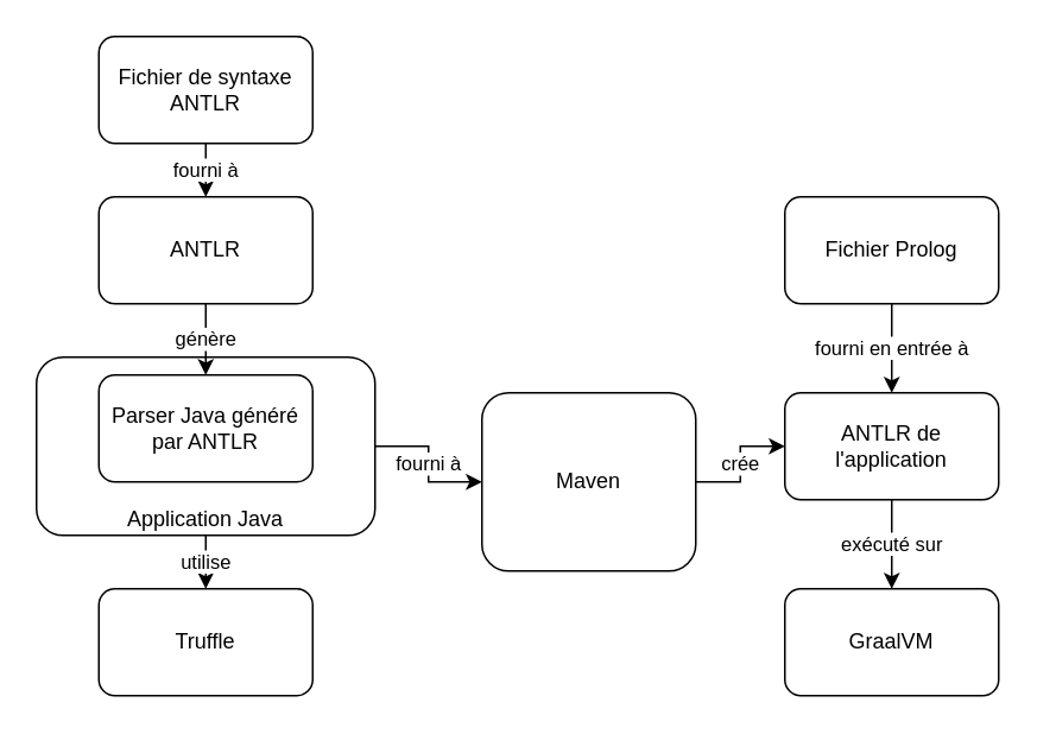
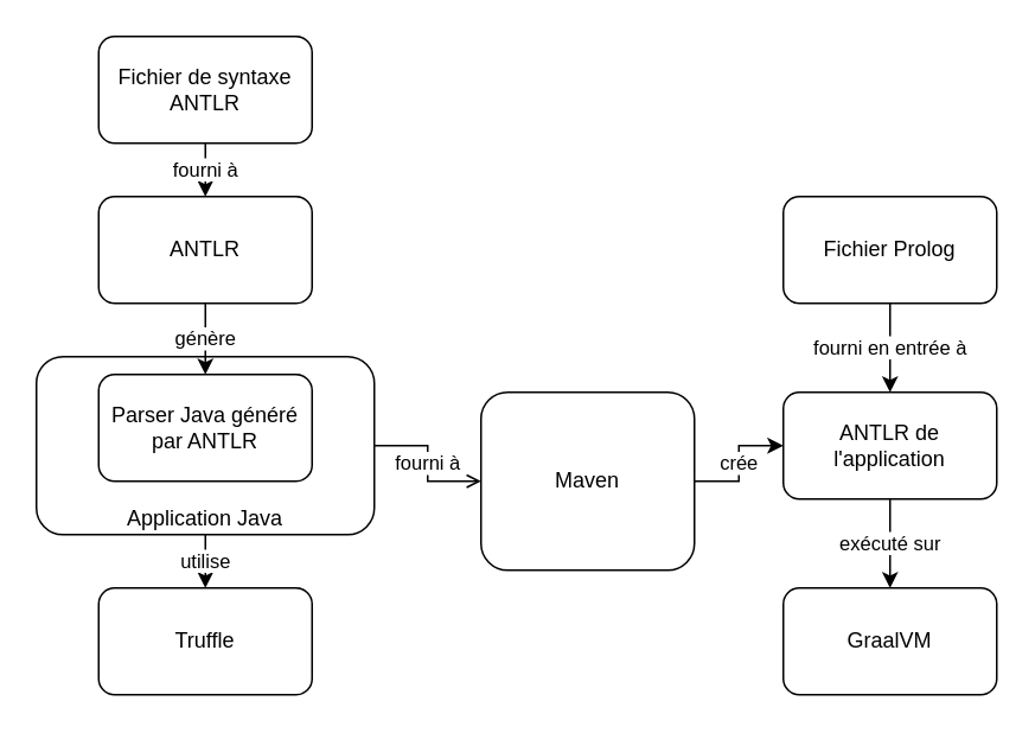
  <mxCell id="0" />
  <mxCell id="1" parent="0" />
  <mxCell id="2" value="GraalVM" style="rounded=1;whiteSpace=wrap;html=1;" vertex="1" parent="1"><mxGeometry x="440" y="330" width="120" height="60" as="geometry" /></mxCell>
  <mxCell id="3" value="Truffle" style="rounded=1;whiteSpace=wrap;html=1;" vertex="1" parent="1"><mxGeometry x="55" y="330" width="120" height="60" as="geometry" /></mxCell>
  <mxCell id="4" value="utilise" style="edgeStyle=orthogonalEdgeStyle;rounded=0;orthogonalLoop=1;jettySize=auto;html=1;entryX=0.5;entryY=0;entryDx=0;entryDy=0;" edge="1" parent="1" source="6" target="3"><mxGeometry relative="1" as="geometry" /></mxCell>
- <mxCell id="5" value="fourni à" style="edgeStyle=orthogonalEdgeStyle;rounded=0;orthogonalLoop=1;jettySize=auto;html=1;" edge="1" parent="1" source="6" target="13"><mxGeometry relative="1" as="geometry" /></mxCell>
+ <mxCell id="5" value="fourni à" style="edgeStyle=orthogonalEdgeStyle;rounded=0;orthogonalLoop=1;jettySize=auto;html=1;endArrow=open;" edge="1" parent="1" source="6" target="13"><mxGeometry relative="1" as="geometry" /></mxCell>
  <mxCell id="6" value="Application Java" style="rounded=1;whiteSpace=wrap;html=1;verticalAlign=bottom;" vertex="1" parent="1"><mxGeometry x="20" y="200" width="190" height="100" as="geometry" /></mxCell>
  <mxCell id="7" value="fourni en entrée à" style="edgeStyle=orthogonalEdgeStyle;rounded=0;orthogonalLoop=1;jettySize=auto;html=1;entryX=0.5;entryY=0;entryDx=0;entryDy=0;" edge="1" parent="1" source="8" target="15"><mxGeometry relative="1" as="geometry" /></mxCell>
  <mxCell id="8" value="Fichier Prolog" style="rounded=1;whiteSpace=wrap;html=1;" vertex="1" parent="1"><mxGeometry x="440" y="110" width="120" height="60" as="geometry" /></mxCell>
  <mxCell id="9" value="génère" style="edgeStyle=orthogonalEdgeStyle;rounded=0;orthogonalLoop=1;jettySize=auto;html=1;" edge="1" parent="1" source="10" target="11"><mxGeometry relative="1" as="geometry"><mxPoint as="offset" /></mxGeometry></mxCell>
  <mxCell id="10" value="ANTLR" style="rounded=1;whiteSpace=wrap;html=1;" vertex="1" parent="1"><mxGeometry x="55" y="110" width="120" height="60" as="geometry" /></mxCell>
  <mxCell id="11" value="Parser Java généré par ANTLR" style="rounded=1;whiteSpace=wrap;html=1;" vertex="1" parent="1"><mxGeometry x="55" y="210" width="120" height="60" as="geometry" /></mxCell>
  <mxCell id="12" value="crée" style="edgeStyle=orthogonalEdgeStyle;rounded=0;orthogonalLoop=1;jettySize=auto;html=1;entryX=0;entryY=0.5;entryDx=0;entryDy=0;" edge="1" parent="1" source="13" target="15"><mxGeometry relative="1" as="geometry" /></mxCell>
  <mxCell id="13" value="Maven" style="rounded=1;whiteSpace=wrap;html=1;" vertex="1" parent="1"><mxGeometry x="270" y="220" width="120" height="100" as="geometry" /></mxCell>
  <mxCell id="14" value="exécuté sur" style="edgeStyle=orthogonalEdgeStyle;rounded=0;orthogonalLoop=1;jettySize=auto;html=1;entryX=0.5;entryY=0;entryDx=0;entryDy=0;" edge="1" parent="1" source="15" target="2"><mxGeometry relative="1" as="geometry" /></mxCell>
  <mxCell id="15" value="ANTLR de l'application" style="rounded=1;whiteSpace=wrap;html=1;" vertex="1" parent="1"><mxGeometry x="440" y="220" width="120" height="60" as="geometry" /></mxCell>
  <mxCell id="16" value="fourni à" style="edgeStyle=orthogonalEdgeStyle;rounded=0;orthogonalLoop=1;jettySize=auto;html=1;" edge="1" parent="1" source="17" target="10"><mxGeometry relative="1" as="geometry" /></mxCell>
  <mxCell id="17" value="Fichier de syntaxe ANTLR" style="rounded=1;whiteSpace=wrap;html=1;" vertex="1" parent="1"><mxGeometry x="55" y="20" width="120" height="60" as="geometry" /></mxCell>
